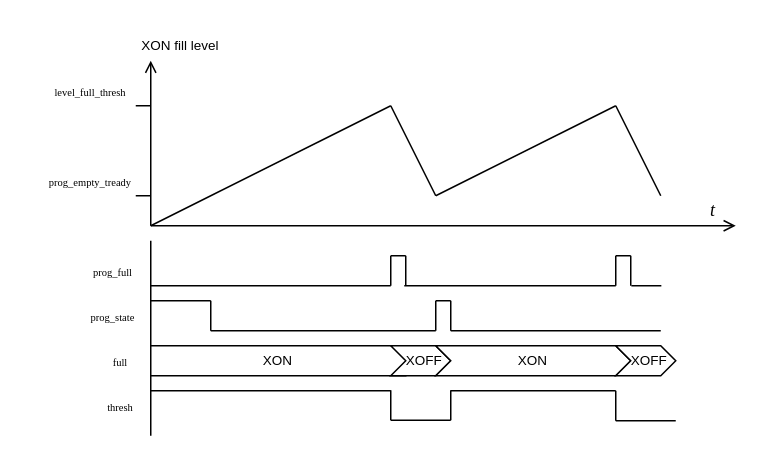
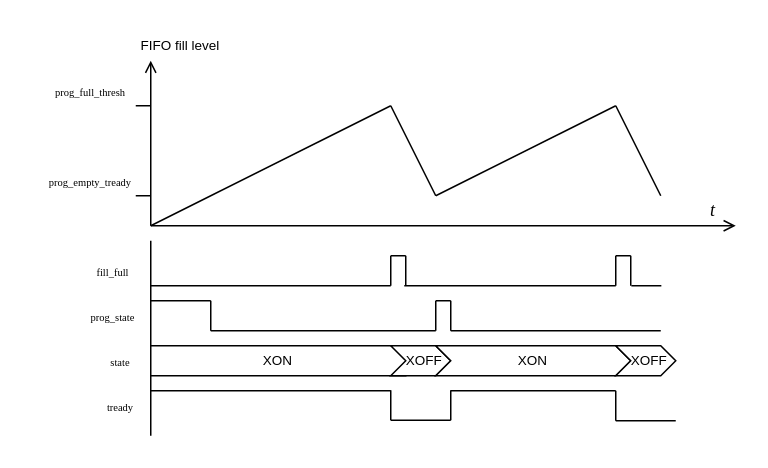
  <mxCell id="0" />
  <mxCell id="1" parent="0" />
  <mxCell id="2" value="" style="endArrow=open;html=1;rounded=0;endFill=0;" edge="1" parent="1"><mxGeometry width="50" height="50" relative="1" as="geometry"><mxPoint x="100" y="150" as="sourcePoint" /><mxPoint x="100" y="40" as="targetPoint" /></mxGeometry></mxCell>
  <mxCell id="3" value="" style="endArrow=open;html=1;rounded=0;endFill=0;" edge="1" parent="1"><mxGeometry width="50" height="50" relative="1" as="geometry"><mxPoint x="100" y="150" as="sourcePoint" /><mxPoint x="490" y="150" as="targetPoint" /></mxGeometry></mxCell>
  <mxCell id="4" value="" style="endArrow=none;html=1;rounded=0;" edge="1" parent="1"><mxGeometry width="50" height="50" relative="1" as="geometry"><mxPoint x="100" y="150" as="sourcePoint" /><mxPoint x="260" y="70" as="targetPoint" /></mxGeometry></mxCell>
  <mxCell id="5" value="" style="endArrow=none;html=1;rounded=0;" edge="1" parent="1"><mxGeometry width="50" height="50" relative="1" as="geometry"><mxPoint x="290" y="130" as="sourcePoint" /><mxPoint x="260" y="70" as="targetPoint" /></mxGeometry></mxCell>
  <mxCell id="6" value="" style="endArrow=none;html=1;rounded=0;" edge="1" parent="1"><mxGeometry width="50" height="50" relative="1" as="geometry"><mxPoint x="90" y="130" as="sourcePoint" /><mxPoint x="100" y="130" as="targetPoint" /></mxGeometry></mxCell>
  <mxCell id="7" value="" style="endArrow=none;html=1;rounded=0;" edge="1" parent="1"><mxGeometry width="50" height="50" relative="1" as="geometry"><mxPoint x="90" y="70" as="sourcePoint" /><mxPoint x="100" y="70" as="targetPoint" /></mxGeometry></mxCell>
- <mxCell id="8" value="&lt;font style=&quot;font-size: 7px;&quot; face=&quot;Lucida Console&quot;&gt;level_full_thresh&lt;/font&gt;" style="text;html=1;strokeColor=none;fillColor=none;align=center;verticalAlign=middle;whiteSpace=wrap;rounded=0;" vertex="1" parent="1"><mxGeometry x="20" y="50" width="80" height="20" as="geometry" /></mxCell>
+ <mxCell id="8" value="&lt;font style=&quot;font-size: 7px;&quot; face=&quot;Lucida Console&quot;&gt;prog_full_thresh&lt;/font&gt;" style="text;html=1;strokeColor=none;fillColor=none;align=center;verticalAlign=middle;whiteSpace=wrap;rounded=0;" vertex="1" parent="1"><mxGeometry x="20" y="50" width="80" height="20" as="geometry" /></mxCell>
  <mxCell id="9" value="&lt;font style=&quot;font-size: 7px;&quot; face=&quot;Lucida Console&quot;&gt;prog_empty_tready&lt;/font&gt;" style="text;html=1;strokeColor=none;fillColor=none;align=center;verticalAlign=middle;whiteSpace=wrap;rounded=0;" vertex="1" parent="1"><mxGeometry x="20" y="110" width="80" height="20" as="geometry" /></mxCell>
- <mxCell id="10" value="&lt;font style=&quot;font-size: 9px;&quot; face=&quot;Helvetica&quot;&gt;XON fill level&lt;/font&gt;" style="text;html=1;strokeColor=none;fillColor=none;align=center;verticalAlign=middle;whiteSpace=wrap;rounded=0;fontFamily=Lucida Console;fontSize=7;" vertex="1" parent="1"><mxGeometry x="90" y="20" width="60" height="20" as="geometry" /></mxCell>
+ <mxCell id="10" value="&lt;font style=&quot;font-size: 9px;&quot; face=&quot;Helvetica&quot;&gt;FIFO fill level&lt;/font&gt;" style="text;html=1;strokeColor=none;fillColor=none;align=center;verticalAlign=middle;whiteSpace=wrap;rounded=0;fontFamily=Lucida Console;fontSize=7;" vertex="1" parent="1"><mxGeometry x="90" y="20" width="60" height="20" as="geometry" /></mxCell>
  <mxCell id="11" value="" style="endArrow=none;html=1;rounded=0;fontFamily=Helvetica;fontSize=9;" edge="1" parent="1"><mxGeometry width="50" height="50" relative="1" as="geometry"><mxPoint x="100" y="290" as="sourcePoint" /><mxPoint x="100" y="160" as="targetPoint" /></mxGeometry></mxCell>
- <mxCell id="12" value="&lt;font style=&quot;font-size: 7px;&quot; face=&quot;Lucida Console&quot;&gt;prog_full&lt;/font&gt;" style="text;html=1;strokeColor=none;fillColor=none;align=center;verticalAlign=middle;whiteSpace=wrap;rounded=0;" vertex="1" parent="1"><mxGeometry x="50" y="170" width="50" height="20" as="geometry" /></mxCell>
+ <mxCell id="12" value="&lt;font style=&quot;font-size: 7px;&quot; face=&quot;Lucida Console&quot;&gt;fill_full&lt;/font&gt;" style="text;html=1;strokeColor=none;fillColor=none;align=center;verticalAlign=middle;whiteSpace=wrap;rounded=0;" vertex="1" parent="1"><mxGeometry x="50" y="170" width="50" height="20" as="geometry" /></mxCell>
  <mxCell id="13" value="&lt;font style=&quot;font-size: 7px;&quot; face=&quot;Lucida Console&quot;&gt;prog_state&lt;/font&gt;" style="text;html=1;strokeColor=none;fillColor=none;align=center;verticalAlign=middle;whiteSpace=wrap;rounded=0;" vertex="1" parent="1"><mxGeometry x="50" y="200" width="50" height="20" as="geometry" /></mxCell>
- <mxCell id="14" value="&lt;font style=&quot;font-size: 7px;&quot; face=&quot;Lucida Console&quot;&gt;full&lt;/font&gt;" style="text;html=1;strokeColor=none;fillColor=none;align=center;verticalAlign=middle;whiteSpace=wrap;rounded=0;" vertex="1" parent="1"><mxGeometry x="60" y="230" width="40" height="20" as="geometry" /></mxCell>
+ <mxCell id="14" value="&lt;font style=&quot;font-size: 7px;&quot; face=&quot;Lucida Console&quot;&gt;state&lt;/font&gt;" style="text;html=1;strokeColor=none;fillColor=none;align=center;verticalAlign=middle;whiteSpace=wrap;rounded=0;" vertex="1" parent="1"><mxGeometry x="60" y="230" width="40" height="20" as="geometry" /></mxCell>
  <mxCell id="15" value="XON" style="shape=step;perimeter=stepPerimeter;whiteSpace=wrap;html=1;fixedSize=1;fontFamily=Helvetica;fontSize=9;size=0;" vertex="1" parent="1"><mxGeometry x="100" y="230" width="170" height="20" as="geometry" /></mxCell>
  <mxCell id="16" value="&amp;nbsp; XOFF" style="shape=step;perimeter=stepPerimeter;whiteSpace=wrap;html=1;fixedSize=1;fontFamily=Helvetica;fontSize=9;size=10;" vertex="1" parent="1"><mxGeometry x="260" y="230" width="40" height="20" as="geometry" /></mxCell>
  <mxCell id="17" value="XON" style="shape=step;perimeter=stepPerimeter;whiteSpace=wrap;html=1;fixedSize=1;fontFamily=Helvetica;fontSize=9;size=10;" vertex="1" parent="1"><mxGeometry x="290" y="230" width="130" height="20" as="geometry" /></mxCell>
  <mxCell id="18" value="" style="endArrow=none;html=1;rounded=0;fontFamily=Helvetica;fontSize=9;" edge="1" parent="1"><mxGeometry width="50" height="50" relative="1" as="geometry"><mxPoint x="100" y="200" as="sourcePoint" /><mxPoint x="140" y="200" as="targetPoint" /></mxGeometry></mxCell>
  <mxCell id="19" value="" style="endArrow=none;html=1;rounded=0;fontFamily=Helvetica;fontSize=9;" edge="1" parent="1"><mxGeometry width="50" height="50" relative="1" as="geometry"><mxPoint x="140" y="220" as="sourcePoint" /><mxPoint x="290" y="220" as="targetPoint" /></mxGeometry></mxCell>
  <mxCell id="20" value="" style="endArrow=none;html=1;rounded=0;fontFamily=Helvetica;fontSize=9;" edge="1" parent="1"><mxGeometry width="50" height="50" relative="1" as="geometry"><mxPoint x="300" y="220" as="sourcePoint" /><mxPoint x="440" y="220" as="targetPoint" /></mxGeometry></mxCell>
  <mxCell id="21" value="" style="endArrow=none;html=1;rounded=0;fontFamily=Helvetica;fontSize=9;" edge="1" parent="1"><mxGeometry width="50" height="50" relative="1" as="geometry"><mxPoint x="290" y="220" as="sourcePoint" /><mxPoint x="290" y="200" as="targetPoint" /></mxGeometry></mxCell>
  <mxCell id="22" value="" style="endArrow=none;html=1;rounded=0;fontFamily=Helvetica;fontSize=9;" edge="1" parent="1"><mxGeometry width="50" height="50" relative="1" as="geometry"><mxPoint x="300" y="200" as="sourcePoint" /><mxPoint x="290" y="200" as="targetPoint" /></mxGeometry></mxCell>
  <mxCell id="23" value="" style="endArrow=none;html=1;rounded=0;fontFamily=Helvetica;fontSize=9;" edge="1" parent="1"><mxGeometry width="50" height="50" relative="1" as="geometry"><mxPoint x="300" y="220" as="sourcePoint" /><mxPoint x="300" y="200" as="targetPoint" /></mxGeometry></mxCell>
  <mxCell id="24" value="" style="endArrow=none;html=1;rounded=0;fontFamily=Helvetica;fontSize=9;" edge="1" parent="1"><mxGeometry width="50" height="50" relative="1" as="geometry"><mxPoint x="100" y="190" as="sourcePoint" /><mxPoint x="260" y="190" as="targetPoint" /></mxGeometry></mxCell>
  <mxCell id="25" value="" style="endArrow=none;html=1;rounded=0;fontFamily=Helvetica;fontSize=9;" edge="1" parent="1"><mxGeometry width="50" height="50" relative="1" as="geometry"><mxPoint x="260" y="190" as="sourcePoint" /><mxPoint x="260" y="170" as="targetPoint" /></mxGeometry></mxCell>
  <mxCell id="26" value="" style="endArrow=none;html=1;rounded=0;fontFamily=Helvetica;fontSize=9;" edge="1" parent="1"><mxGeometry width="50" height="50" relative="1" as="geometry"><mxPoint x="270" y="170" as="sourcePoint" /><mxPoint x="260" y="170" as="targetPoint" /></mxGeometry></mxCell>
  <mxCell id="27" value="" style="endArrow=none;html=1;rounded=0;fontFamily=Helvetica;fontSize=9;" edge="1" parent="1"><mxGeometry width="50" height="50" relative="1" as="geometry"><mxPoint x="270" y="190" as="sourcePoint" /><mxPoint x="270" y="170" as="targetPoint" /></mxGeometry></mxCell>
  <mxCell id="28" value="" style="endArrow=none;html=1;rounded=0;fontFamily=Helvetica;fontSize=9;" edge="1" parent="1"><mxGeometry width="50" height="50" relative="1" as="geometry"><mxPoint x="410" y="190" as="sourcePoint" /><mxPoint x="410" y="170" as="targetPoint" /></mxGeometry></mxCell>
  <mxCell id="29" value="" style="endArrow=none;html=1;rounded=0;fontFamily=Helvetica;fontSize=9;" edge="1" parent="1"><mxGeometry width="50" height="50" relative="1" as="geometry"><mxPoint x="420" y="170" as="sourcePoint" /><mxPoint x="410" y="170" as="targetPoint" /></mxGeometry></mxCell>
  <mxCell id="30" value="" style="endArrow=none;html=1;rounded=0;fontFamily=Helvetica;fontSize=9;" edge="1" parent="1"><mxGeometry width="50" height="50" relative="1" as="geometry"><mxPoint x="420" y="190" as="sourcePoint" /><mxPoint x="420" y="170" as="targetPoint" /></mxGeometry></mxCell>
  <mxCell id="31" value="" style="endArrow=none;html=1;rounded=0;fontFamily=Helvetica;fontSize=9;" edge="1" parent="1"><mxGeometry width="50" height="50" relative="1" as="geometry"><mxPoint x="269" y="190" as="sourcePoint" /><mxPoint x="410" y="190" as="targetPoint" /></mxGeometry></mxCell>
  <mxCell id="32" value="" style="endArrow=none;html=1;rounded=0;fontFamily=Helvetica;fontSize=9;" edge="1" parent="1"><mxGeometry width="50" height="50" relative="1" as="geometry"><mxPoint x="420.4" y="190" as="sourcePoint" /><mxPoint x="440.4" y="190" as="targetPoint" /></mxGeometry></mxCell>
  <mxCell id="33" value="" style="endArrow=none;html=1;rounded=0;fontFamily=Helvetica;fontSize=9;" edge="1" parent="1"><mxGeometry width="50" height="50" relative="1" as="geometry"><mxPoint x="140" y="220" as="sourcePoint" /><mxPoint x="140" y="200" as="targetPoint" /></mxGeometry></mxCell>
- <mxCell id="34" value="&lt;font style=&quot;font-size: 7px;&quot; face=&quot;Lucida Console&quot;&gt;thresh&lt;/font&gt;" style="text;html=1;strokeColor=none;fillColor=none;align=center;verticalAlign=middle;whiteSpace=wrap;rounded=0;" vertex="1" parent="1"><mxGeometry x="60" y="260" width="40" height="20" as="geometry" /></mxCell>
+ <mxCell id="34" value="&lt;font style=&quot;font-size: 7px;&quot; face=&quot;Lucida Console&quot;&gt;tready&lt;/font&gt;" style="text;html=1;strokeColor=none;fillColor=none;align=center;verticalAlign=middle;whiteSpace=wrap;rounded=0;" vertex="1" parent="1"><mxGeometry x="60" y="260" width="40" height="20" as="geometry" /></mxCell>
  <mxCell id="35" value="" style="endArrow=none;html=1;rounded=0;fontFamily=Helvetica;fontSize=9;" edge="1" parent="1"><mxGeometry width="50" height="50" relative="1" as="geometry"><mxPoint x="100" y="260" as="sourcePoint" /><mxPoint x="260" y="260" as="targetPoint" /></mxGeometry></mxCell>
  <mxCell id="36" value="" style="endArrow=none;html=1;rounded=0;fontFamily=Helvetica;fontSize=9;" edge="1" parent="1"><mxGeometry width="50" height="50" relative="1" as="geometry"><mxPoint x="300" y="260" as="sourcePoint" /><mxPoint x="410" y="260" as="targetPoint" /></mxGeometry></mxCell>
  <mxCell id="37" value="" style="endArrow=none;html=1;rounded=0;fontFamily=Helvetica;fontSize=9;" edge="1" parent="1"><mxGeometry width="50" height="50" relative="1" as="geometry"><mxPoint x="260" y="279.6" as="sourcePoint" /><mxPoint x="260" y="259.6" as="targetPoint" /></mxGeometry></mxCell>
  <mxCell id="38" value="" style="endArrow=none;html=1;rounded=0;fontFamily=Helvetica;fontSize=9;" edge="1" parent="1"><mxGeometry width="50" height="50" relative="1" as="geometry"><mxPoint x="300" y="279.6" as="sourcePoint" /><mxPoint x="300" y="259.6" as="targetPoint" /></mxGeometry></mxCell>
  <mxCell id="39" value="" style="endArrow=none;html=1;rounded=0;fontFamily=Helvetica;fontSize=9;" edge="1" parent="1"><mxGeometry width="50" height="50" relative="1" as="geometry"><mxPoint x="260" y="279.6" as="sourcePoint" /><mxPoint x="300" y="279.6" as="targetPoint" /></mxGeometry></mxCell>
  <mxCell id="40" value="" style="endArrow=none;html=1;rounded=0;fontFamily=Helvetica;fontSize=9;" edge="1" parent="1"><mxGeometry width="50" height="50" relative="1" as="geometry"><mxPoint x="410" y="280" as="sourcePoint" /><mxPoint x="410" y="260" as="targetPoint" /></mxGeometry></mxCell>
  <mxCell id="41" value="" style="endArrow=none;html=1;rounded=0;fontFamily=Helvetica;fontSize=9;" edge="1" parent="1"><mxGeometry width="50" height="50" relative="1" as="geometry"><mxPoint x="410" y="280" as="sourcePoint" /><mxPoint x="450" y="280" as="targetPoint" /></mxGeometry></mxCell>
  <mxCell id="42" value="" style="endArrow=none;html=1;rounded=0;" edge="1" parent="1"><mxGeometry width="50" height="50" relative="1" as="geometry"><mxPoint x="290" y="130" as="sourcePoint" /><mxPoint x="410" y="70" as="targetPoint" /></mxGeometry></mxCell>
  <mxCell id="43" value="" style="endArrow=none;html=1;rounded=0;" edge="1" parent="1"><mxGeometry width="50" height="50" relative="1" as="geometry"><mxPoint x="440" y="130" as="sourcePoint" /><mxPoint x="410" y="70" as="targetPoint" /></mxGeometry></mxCell>
  <mxCell id="44" value="&amp;nbsp; XOFF" style="shape=step;perimeter=stepPerimeter;whiteSpace=wrap;html=1;fixedSize=1;fontFamily=Helvetica;fontSize=9;size=10;" vertex="1" parent="1"><mxGeometry x="410" y="230" width="40" height="20" as="geometry" /></mxCell>
  <mxCell id="45" value="&lt;font size=&quot;1&quot; face=&quot;Times New Roman&quot; style=&quot;&quot;&gt;&lt;i style=&quot;font-size: 12px;&quot;&gt;t&lt;/i&gt;&lt;/font&gt;" style="text;html=1;strokeColor=none;fillColor=none;align=center;verticalAlign=middle;whiteSpace=wrap;rounded=0;fontFamily=Lucida Console;fontSize=7;" vertex="1" parent="1"><mxGeometry x="460" y="130" width="30" height="20" as="geometry" /></mxCell>
